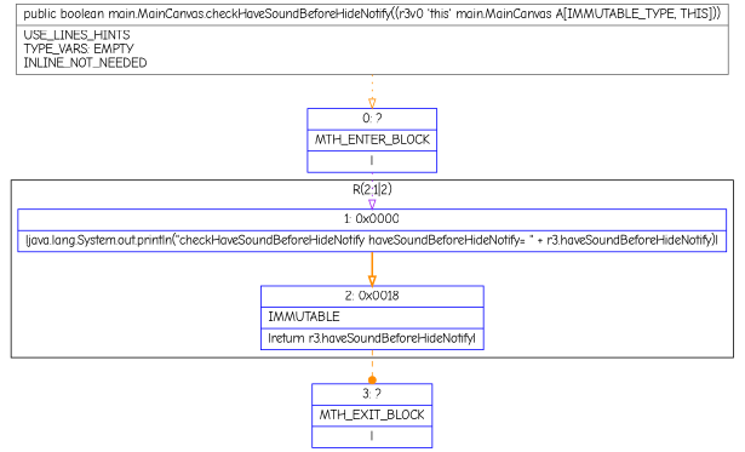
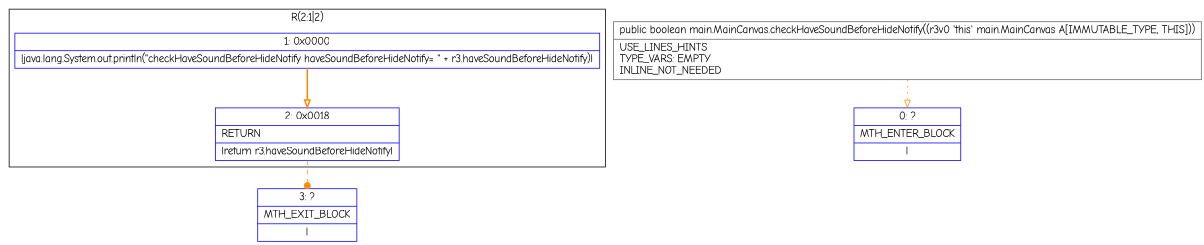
  digraph {
    fontname="Comic Neue"
    node [color=blue fontname="Comic Neue" shape=record]
    edge [arrowhead=onormal color=darkorange fontname="Comic Neue" style=dotted]
    n1 [label="{1\:\ 0x0000|ljava.lang.System.out.println(\"checkHaveSoundBeforeHideNotify haveSoundBeforeHideNotify= \" + r3.haveSoundBeforeHideNotify)l}"]
-   n2 [label="{2\:\ 0x0018|IMMUTABLE\l|lreturn r3.haveSoundBeforeHideNotifyl}"]
+   n2 [label="{2\:\ 0x0018|RETURN\l|lreturn r3.haveSoundBeforeHideNotifyl}"]
    n3 [label="{3\:\ ?|MTH_EXIT_BLOCK\l|l}"]
    n4 [label="{0\:\ ?|MTH_ENTER_BLOCK\l|l}"]
    n5 [color=gray40 label="{public boolean main.MainCanvas.checkHaveSoundBeforeHideNotify((r3v0 'this' main.MainCanvas A[IMMUTABLE_TYPE, THIS]))  | USE_LINES_HINTS\lTYPE_VARS: EMPTY\lINLINE_NOT_NEEDED\l}"]
    subgraph cluster_1 {
      label="R(2:1|2)"
      n1
      n2
    }
    n1 -> n2 [style=bold]
    n2 -> n3 [arrowhead=dot style=dashed]
-   n4 -> n1 [color=purple]
    n5 -> n4
  }
